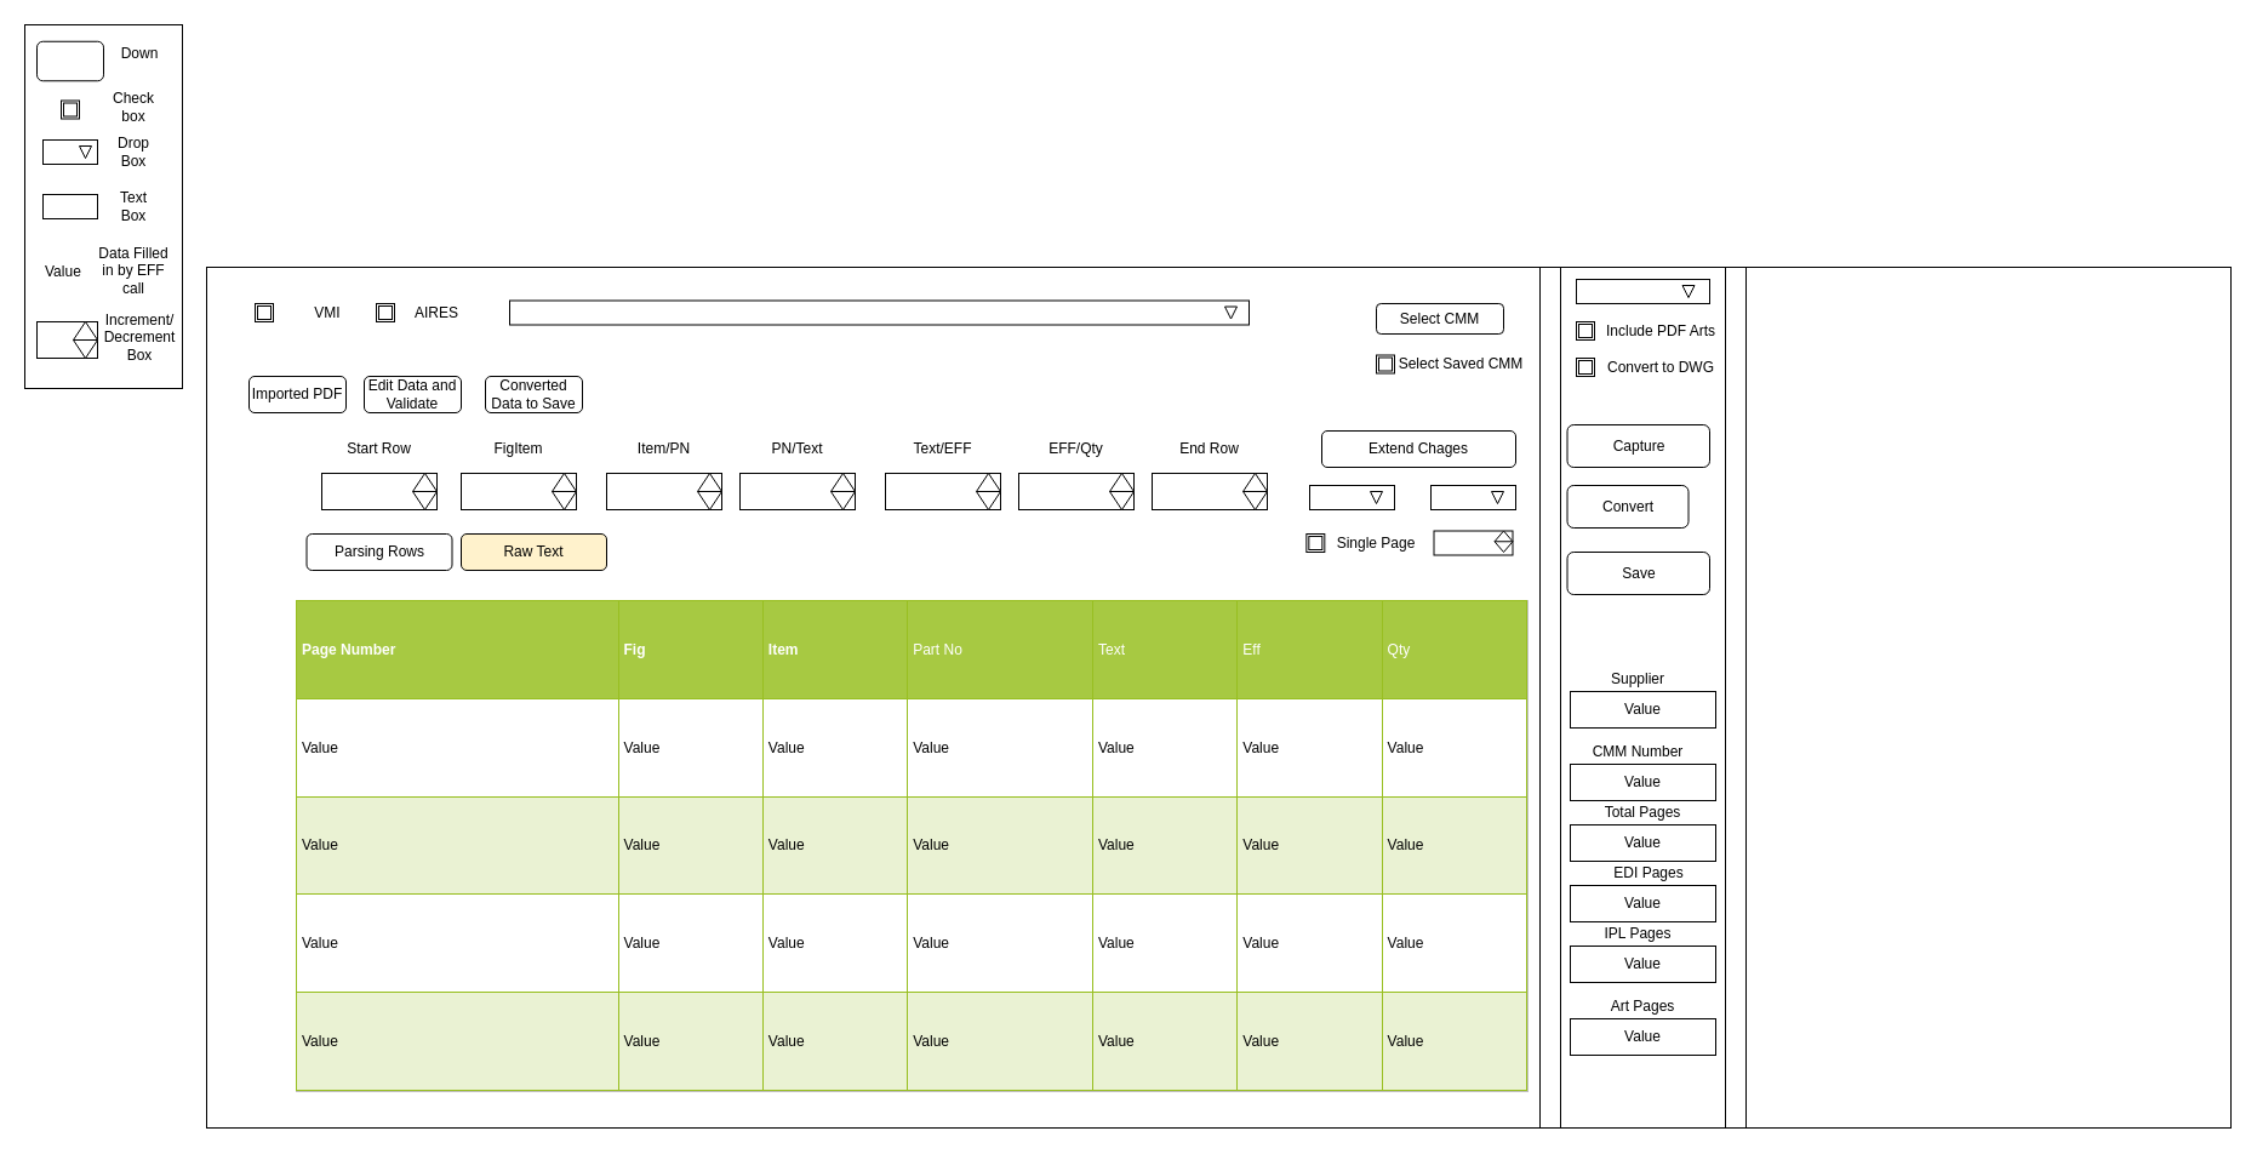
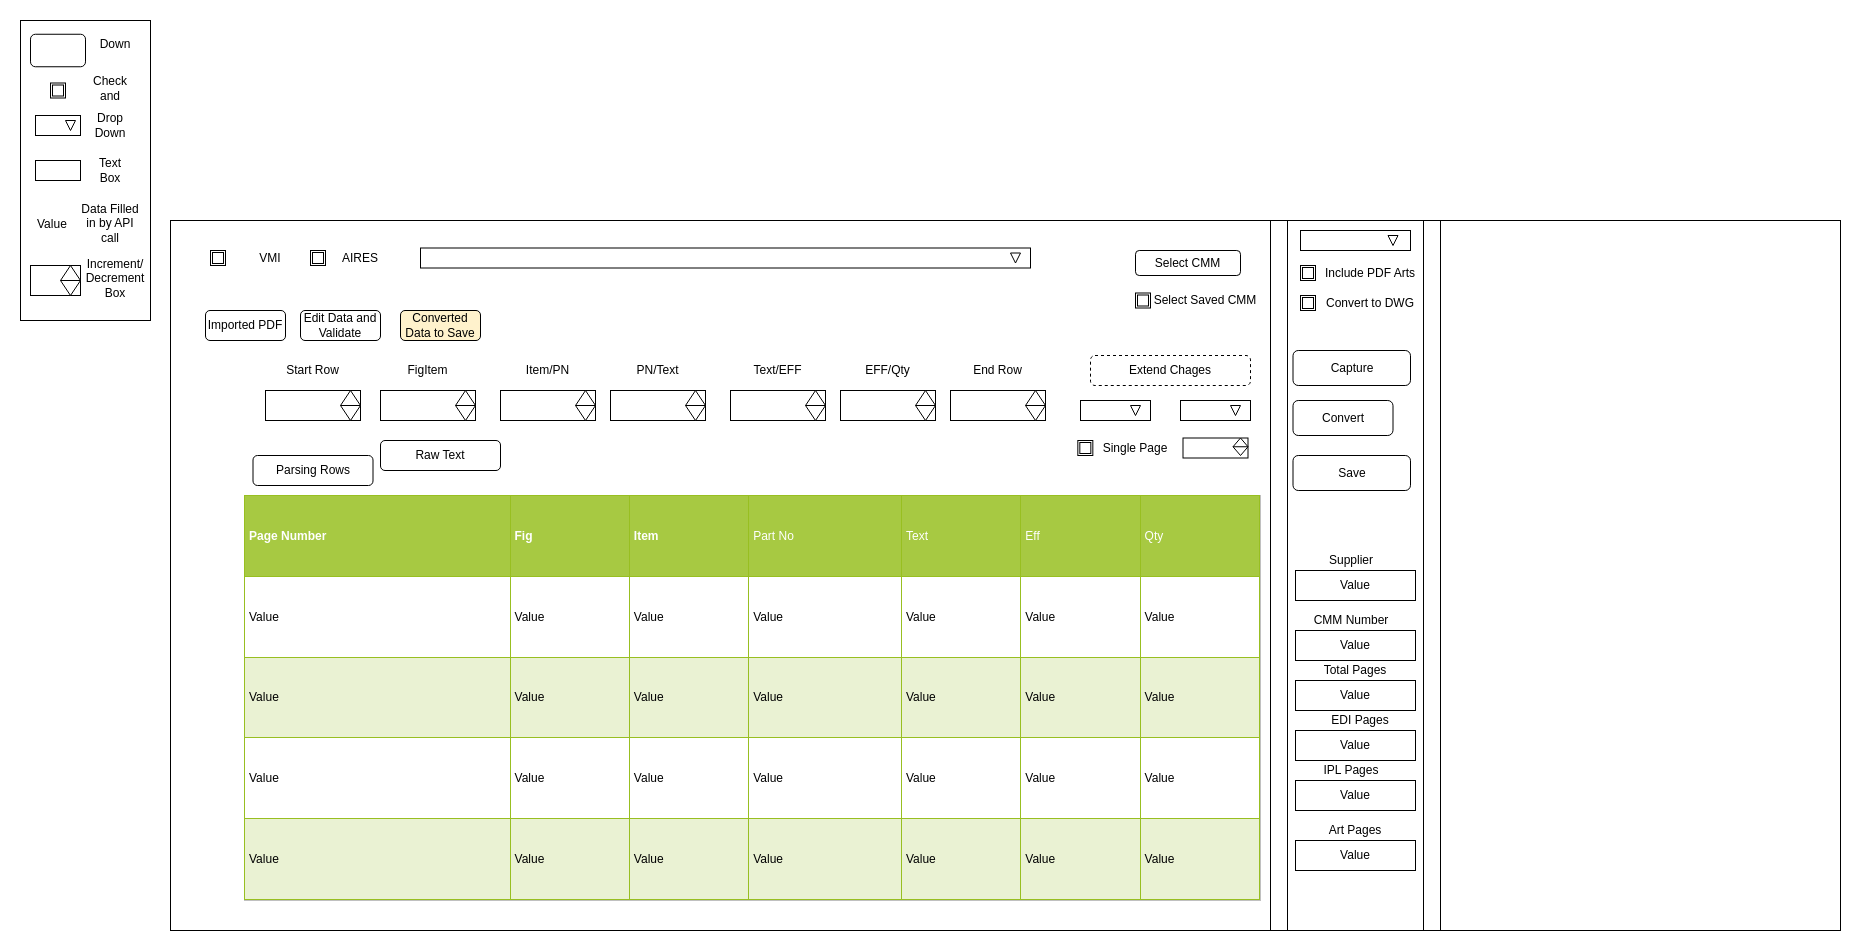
  <mxCell id="0" />
  <mxCell id="1" parent="0" />
  <mxCell id="2" value="" style="rounded=0;whiteSpace=wrap;html=1;" vertex="1" parent="1"><mxGeometry x="20" y="20" width="130" height="300" as="geometry" /></mxCell>
  <mxCell id="3" value="" style="shape=ext;double=1;whiteSpace=wrap;html=1;aspect=fixed;" vertex="1" parent="1"><mxGeometry x="50" y="82.5" width="15" height="15" as="geometry" /></mxCell>
  <mxCell id="4" value="" style="html=1;whiteSpace=wrap;container=1;recursiveResize=0;collapsible=0;align=left;" vertex="1" parent="1"><mxGeometry x="35" y="115" width="45" height="20" as="geometry" /></mxCell>
  <mxCell id="5" value="" style="triangle;html=1;whiteSpace=wrap;rotation=90;" vertex="1" parent="4"><mxGeometry x="30" y="5" width="10" height="10" as="geometry" /></mxCell>
- <mxCell id="6" value="Check box" style="text;html=1;strokeColor=none;fillColor=none;align=center;verticalAlign=middle;whiteSpace=wrap;rounded=0;" vertex="1" parent="1"><mxGeometry x="90" y="77.5" width="40" height="20" as="geometry" /></mxCell>
- <mxCell id="7" value="Drop Box" style="text;html=1;strokeColor=none;fillColor=none;align=center;verticalAlign=middle;whiteSpace=wrap;rounded=0;" vertex="1" parent="1"><mxGeometry x="90" y="115" width="40" height="20" as="geometry" /></mxCell>
+ <mxCell id="6" value="Check and" style="text;html=1;strokeColor=none;fillColor=none;align=center;verticalAlign=middle;whiteSpace=wrap;rounded=0;" vertex="1" parent="1"><mxGeometry x="90" y="77.5" width="40" height="20" as="geometry" /></mxCell>
+ <mxCell id="7" value="Drop Down" style="text;html=1;strokeColor=none;fillColor=none;align=center;verticalAlign=middle;whiteSpace=wrap;rounded=0;" vertex="1" parent="1"><mxGeometry x="90" y="115" width="40" height="20" as="geometry" /></mxCell>
  <mxCell id="8" value="" style="rounded=0;whiteSpace=wrap;html=1;" vertex="1" parent="1"><mxGeometry x="35" y="160" width="45" height="20" as="geometry" /></mxCell>
  <mxCell id="9" value="Text Box" style="text;html=1;strokeColor=none;fillColor=none;align=center;verticalAlign=middle;whiteSpace=wrap;rounded=0;" vertex="1" parent="1"><mxGeometry x="90" y="160" width="40" height="20" as="geometry" /></mxCell>
  <mxCell id="10" value="Value" style="text;html=1;" vertex="1" parent="1"><mxGeometry x="35" y="210" width="60" height="30" as="geometry" /></mxCell>
- <mxCell id="11" value="Data Filled in by EFF call" style="text;html=1;strokeColor=none;fillColor=none;align=center;verticalAlign=middle;whiteSpace=wrap;rounded=0;" vertex="1" parent="1"><mxGeometry x="80" y="212.67" width="60" height="20" as="geometry" /></mxCell>
+ <mxCell id="11" value="Data Filled in by API call" style="text;html=1;strokeColor=none;fillColor=none;align=center;verticalAlign=middle;whiteSpace=wrap;rounded=0;" vertex="1" parent="1"><mxGeometry x="80" y="212.67" width="60" height="20" as="geometry" /></mxCell>
  <mxCell id="12" value="" style="rounded=1;whiteSpace=wrap;html=1;" vertex="1" parent="1"><mxGeometry x="30" y="33.75" width="55" height="32.5" as="geometry" /></mxCell>
  <mxCell id="13" value="Down" style="text;html=1;strokeColor=none;fillColor=none;align=center;verticalAlign=middle;whiteSpace=wrap;rounded=0;" vertex="1" parent="1"><mxGeometry x="95" y="33.75" width="40" height="20" as="geometry" /></mxCell>
  <mxCell id="14" value="" style="rounded=0;whiteSpace=wrap;html=1;" vertex="1" parent="1"><mxGeometry x="170" y="220" width="1670" height="710" as="geometry" /></mxCell>
  <mxCell id="15" value="" style="shape=ext;double=1;whiteSpace=wrap;html=1;aspect=fixed;" vertex="1" parent="1"><mxGeometry x="210" y="250" width="15" height="15" as="geometry" /></mxCell>
  <mxCell id="16" value="" style="shape=ext;double=1;whiteSpace=wrap;html=1;aspect=fixed;" vertex="1" parent="1"><mxGeometry x="310" y="250" width="15" height="15" as="geometry" /></mxCell>
  <mxCell id="17" value="VMI" style="text;html=1;strokeColor=none;fillColor=none;align=center;verticalAlign=middle;whiteSpace=wrap;rounded=0;" vertex="1" parent="1"><mxGeometry x="250" y="247.5" width="40" height="20" as="geometry" /></mxCell>
  <mxCell id="18" value="AIRES" style="text;html=1;strokeColor=none;fillColor=none;align=center;verticalAlign=middle;whiteSpace=wrap;rounded=0;" vertex="1" parent="1"><mxGeometry x="340" y="247.5" width="40" height="20" as="geometry" /></mxCell>
  <mxCell id="19" value="" style="html=1;whiteSpace=wrap;container=1;recursiveResize=0;collapsible=0;align=left;" vertex="1" parent="1"><mxGeometry x="420" y="247.5" width="610" height="20" as="geometry" /></mxCell>
  <mxCell id="20" value="" style="triangle;html=1;whiteSpace=wrap;rotation=90;" vertex="1" parent="19"><mxGeometry x="590" y="5" width="10" height="10" as="geometry" /></mxCell>
  <mxCell id="21" value="Imported PDF" style="rounded=1;whiteSpace=wrap;html=1;" vertex="1" parent="1"><mxGeometry x="205" y="310" width="80" height="30" as="geometry" /></mxCell>
  <mxCell id="22" value="Edit Data and Validate" style="rounded=1;whiteSpace=wrap;html=1;" vertex="1" parent="1"><mxGeometry x="300" y="310" width="80" height="30" as="geometry" /></mxCell>
- <mxCell id="23" value="Converted Data to Save" style="rounded=1;whiteSpace=wrap;html=1;" vertex="1" parent="1"><mxGeometry x="400" y="310" width="80" height="30" as="geometry" /></mxCell>
+ <mxCell id="23" value="Converted Data to Save" style="rounded=1;whiteSpace=wrap;html=1;fillColor=#fff2cc;" vertex="1" parent="1"><mxGeometry x="400" y="310" width="80" height="30" as="geometry" /></mxCell>
  <mxCell id="24" value="" style="rounded=0;whiteSpace=wrap;html=1;" vertex="1" parent="1"><mxGeometry x="265" y="390" width="95" height="30" as="geometry" /></mxCell>
  <mxCell id="25" value="" style="shape=sortShape;perimeter=rhombusPerimeter;whiteSpace=wrap;html=1;" vertex="1" parent="1"><mxGeometry x="340" y="390" width="20" height="30" as="geometry" /></mxCell>
  <mxCell id="26" value="" style="rounded=0;whiteSpace=wrap;html=1;" vertex="1" parent="1"><mxGeometry x="30" y="265" width="50" height="30" as="geometry" /></mxCell>
  <mxCell id="27" value="" style="shape=sortShape;perimeter=rhombusPerimeter;whiteSpace=wrap;html=1;" vertex="1" parent="1"><mxGeometry x="60" y="265" width="20" height="30" as="geometry" /></mxCell>
  <mxCell id="28" value="Increment/ Decrement &lt;br&gt;Box" style="text;html=1;strokeColor=none;fillColor=none;align=center;verticalAlign=middle;whiteSpace=wrap;rounded=0;" vertex="1" parent="1"><mxGeometry x="90" y="247.5" width="50" height="60" as="geometry" /></mxCell>
  <mxCell id="29" value="Start Row" style="text;html=1;strokeColor=none;fillColor=none;align=center;verticalAlign=middle;whiteSpace=wrap;rounded=0;" vertex="1" parent="1"><mxGeometry x="276.25" y="360" width="72.5" height="20" as="geometry" /></mxCell>
  <mxCell id="30" value="" style="rounded=0;whiteSpace=wrap;html=1;" vertex="1" parent="1"><mxGeometry x="380" y="390" width="95" height="30" as="geometry" /></mxCell>
  <mxCell id="31" value="" style="shape=sortShape;perimeter=rhombusPerimeter;whiteSpace=wrap;html=1;" vertex="1" parent="1"><mxGeometry x="455" y="390" width="20" height="30" as="geometry" /></mxCell>
  <mxCell id="32" value="FigItem" style="text;html=1;strokeColor=none;fillColor=none;align=center;verticalAlign=middle;whiteSpace=wrap;rounded=0;" vertex="1" parent="1"><mxGeometry x="391.25" y="360" width="72.5" height="20" as="geometry" /></mxCell>
  <mxCell id="33" value="" style="rounded=0;whiteSpace=wrap;html=1;" vertex="1" parent="1"><mxGeometry x="500" y="390" width="95" height="30" as="geometry" /></mxCell>
  <mxCell id="34" value="" style="shape=sortShape;perimeter=rhombusPerimeter;whiteSpace=wrap;html=1;" vertex="1" parent="1"><mxGeometry x="575" y="390" width="20" height="30" as="geometry" /></mxCell>
  <mxCell id="35" value="Item/PN" style="text;html=1;strokeColor=none;fillColor=none;align=center;verticalAlign=middle;whiteSpace=wrap;rounded=0;" vertex="1" parent="1"><mxGeometry x="511.25" y="360" width="72.5" height="20" as="geometry" /></mxCell>
  <mxCell id="36" value="" style="rounded=0;whiteSpace=wrap;html=1;" vertex="1" parent="1"><mxGeometry x="610" y="390" width="95" height="30" as="geometry" /></mxCell>
  <mxCell id="37" value="" style="shape=sortShape;perimeter=rhombusPerimeter;whiteSpace=wrap;html=1;" vertex="1" parent="1"><mxGeometry x="685" y="390" width="20" height="30" as="geometry" /></mxCell>
  <mxCell id="38" value="PN/Text" style="text;html=1;strokeColor=none;fillColor=none;align=center;verticalAlign=middle;whiteSpace=wrap;rounded=0;" vertex="1" parent="1"><mxGeometry x="621.25" y="360" width="72.5" height="20" as="geometry" /></mxCell>
  <mxCell id="39" value="" style="rounded=0;whiteSpace=wrap;html=1;" vertex="1" parent="1"><mxGeometry x="730" y="390" width="95" height="30" as="geometry" /></mxCell>
  <mxCell id="40" value="" style="shape=sortShape;perimeter=rhombusPerimeter;whiteSpace=wrap;html=1;" vertex="1" parent="1"><mxGeometry x="805" y="390" width="20" height="30" as="geometry" /></mxCell>
  <mxCell id="41" value="Text/EFF" style="text;html=1;strokeColor=none;fillColor=none;align=center;verticalAlign=middle;whiteSpace=wrap;rounded=0;" vertex="1" parent="1"><mxGeometry x="741.25" y="360" width="72.5" height="20" as="geometry" /></mxCell>
  <mxCell id="42" value="" style="rounded=0;whiteSpace=wrap;html=1;" vertex="1" parent="1"><mxGeometry x="840" y="390" width="95" height="30" as="geometry" /></mxCell>
  <mxCell id="43" value="" style="shape=sortShape;perimeter=rhombusPerimeter;whiteSpace=wrap;html=1;" vertex="1" parent="1"><mxGeometry x="915" y="390" width="20" height="30" as="geometry" /></mxCell>
  <mxCell id="44" value="EFF/Qty" style="text;html=1;strokeColor=none;fillColor=none;align=center;verticalAlign=middle;whiteSpace=wrap;rounded=0;" vertex="1" parent="1"><mxGeometry x="851.25" y="360" width="72.5" height="20" as="geometry" /></mxCell>
  <mxCell id="45" value="" style="rounded=0;whiteSpace=wrap;html=1;" vertex="1" parent="1"><mxGeometry x="950" y="390" width="95" height="30" as="geometry" /></mxCell>
  <mxCell id="46" value="" style="shape=sortShape;perimeter=rhombusPerimeter;whiteSpace=wrap;html=1;" vertex="1" parent="1"><mxGeometry x="1025" y="390" width="20" height="30" as="geometry" /></mxCell>
  <mxCell id="47" value="End Row" style="text;html=1;strokeColor=none;fillColor=none;align=center;verticalAlign=middle;whiteSpace=wrap;rounded=0;" vertex="1" parent="1"><mxGeometry x="961.25" y="360" width="72.5" height="20" as="geometry" /></mxCell>
  <mxCell id="48" value="" style="html=1;whiteSpace=wrap;container=1;recursiveResize=0;collapsible=0;align=left;" vertex="1" parent="1"><mxGeometry x="1080" y="400" width="70" height="20" as="geometry" /></mxCell>
  <mxCell id="49" value="" style="triangle;html=1;whiteSpace=wrap;rotation=90;" vertex="1" parent="48"><mxGeometry x="50" y="5" width="10" height="10" as="geometry" /></mxCell>
  <mxCell id="50" value="" style="html=1;whiteSpace=wrap;container=1;recursiveResize=0;collapsible=0;align=left;" vertex="1" parent="1"><mxGeometry x="1180" y="400" width="70" height="20" as="geometry" /></mxCell>
  <mxCell id="51" value="" style="triangle;html=1;whiteSpace=wrap;rotation=90;" vertex="1" parent="50"><mxGeometry x="50" y="5" width="10" height="10" as="geometry" /></mxCell>
  <mxCell id="52" value="" style="shape=ext;double=1;whiteSpace=wrap;html=1;aspect=fixed;" vertex="1" parent="1"><mxGeometry x="1077.33" y="440" width="15" height="15" as="geometry" /></mxCell>
  <mxCell id="53" value="Single Page" style="text;html=1;strokeColor=none;fillColor=none;align=center;verticalAlign=middle;whiteSpace=wrap;rounded=0;" vertex="1" parent="1"><mxGeometry x="1100" y="437.5" width="70" height="20" as="geometry" /></mxCell>
  <mxCell id="54" value="" style="rounded=0;whiteSpace=wrap;html=1;" vertex="1" parent="1"><mxGeometry x="1182.5" y="437.5" width="65" height="20" as="geometry" /></mxCell>
  <mxCell id="55" value="" style="shape=sortShape;perimeter=rhombusPerimeter;whiteSpace=wrap;html=1;" vertex="1" parent="1"><mxGeometry x="1232.5" y="437.5" width="15" height="17.5" as="geometry" /></mxCell>
- <mxCell id="56" value="Extend Chages" style="rounded=1;whiteSpace=wrap;html=1;" vertex="1" parent="1"><mxGeometry x="1090" y="355" width="160" height="30" as="geometry" /></mxCell>
+ <mxCell id="56" value="Extend Chages" style="rounded=1;whiteSpace=wrap;html=1;dashed=1;" vertex="1" parent="1"><mxGeometry x="1090" y="355" width="160" height="30" as="geometry" /></mxCell>
  <mxCell id="57" value="&lt;table border=&quot;1&quot; width=&quot;100%&quot; cellpadding=&quot;4&quot; style=&quot;width: 100% ; height: 100% ; border-collapse: collapse&quot;&gt;&lt;tbody&gt;&lt;tr style=&quot;background-color: #a7c942 ; color: #ffffff ; border: 1px solid #98bf21&quot;&gt;&lt;th align=&quot;left&quot;&gt;Page Number&lt;/th&gt;&lt;th align=&quot;left&quot;&gt;Fig&lt;/th&gt;&lt;th align=&quot;left&quot;&gt;Item&lt;/th&gt;&lt;td&gt;Part No&lt;/td&gt;&lt;td&gt;Text&lt;/td&gt;&lt;td&gt;Eff&lt;/td&gt;&lt;td&gt;Qty&lt;/td&gt;&lt;/tr&gt;&lt;tr style=&quot;border: 1px solid #98bf21&quot;&gt;&lt;td&gt;Value&lt;/td&gt;&lt;td&gt;Value&lt;/td&gt;&lt;td&gt;Value&lt;/td&gt;&lt;td&gt;Value&lt;br&gt;&lt;/td&gt;&lt;td&gt;Value&lt;br&gt;&lt;/td&gt;&lt;td&gt;Value&lt;br&gt;&lt;/td&gt;&lt;td&gt;Value&lt;br&gt;&lt;/td&gt;&lt;/tr&gt;&lt;tr style=&quot;background-color: #eaf2d3 ; border: 1px solid #98bf21&quot;&gt;&lt;td&gt;Value&lt;/td&gt;&lt;td&gt;Value&lt;/td&gt;&lt;td&gt;Value&lt;/td&gt;&lt;td&gt;Value&lt;br&gt;&lt;/td&gt;&lt;td&gt;Value&lt;br&gt;&lt;/td&gt;&lt;td&gt;Value&lt;br&gt;&lt;/td&gt;&lt;td&gt;Value&lt;br&gt;&lt;/td&gt;&lt;/tr&gt;&lt;tr style=&quot;border: 1px solid #98bf21&quot;&gt;&lt;td&gt;Value&lt;br&gt;&lt;/td&gt;&lt;td&gt;Value&lt;/td&gt;&lt;td&gt;Value&lt;br&gt;&lt;/td&gt;&lt;td&gt;Value&lt;br&gt;&lt;/td&gt;&lt;td&gt;Value&lt;br&gt;&lt;/td&gt;&lt;td&gt;Value&lt;br&gt;&lt;/td&gt;&lt;td&gt;Value&lt;br&gt;&lt;/td&gt;&lt;/tr&gt;&lt;tr style=&quot;background-color: #eaf2d3 ; border: 1px solid #98bf21&quot;&gt;&lt;td&gt;Value&lt;br&gt;&lt;/td&gt;&lt;td&gt;Value&lt;br&gt;&lt;/td&gt;&lt;td&gt;Value&lt;br&gt;&lt;/td&gt;&lt;td&gt;Value&lt;br&gt;&lt;/td&gt;&lt;td&gt;Value&lt;br&gt;&lt;/td&gt;&lt;td&gt;Value&lt;br&gt;&lt;/td&gt;&lt;td&gt;Value&lt;br&gt;&lt;/td&gt;&lt;/tr&gt;&lt;/tbody&gt;&lt;/table&gt;" style="text;html=1;strokeColor=#c0c0c0;fillColor=#ffffff;overflow=fill;rounded=0;" vertex="1" parent="1"><mxGeometry x="244" y="495" width="1016" height="405" as="geometry" /></mxCell>
  <mxCell id="58" value="" style="shape=process;whiteSpace=wrap;html=1;backgroundOutline=1;" vertex="1" parent="1"><mxGeometry x="1270" y="220" width="170" height="710" as="geometry" /></mxCell>
  <mxCell id="59" value="Capture" style="rounded=1;whiteSpace=wrap;html=1;" vertex="1" parent="1"><mxGeometry x="1292.5" y="350" width="117.5" height="35" as="geometry" /></mxCell>
  <mxCell id="60" value="Convert" style="rounded=1;whiteSpace=wrap;html=1;" vertex="1" parent="1"><mxGeometry x="1292.5" y="400" width="100" height="35" as="geometry" /></mxCell>
  <mxCell id="61" value="Save" style="rounded=1;whiteSpace=wrap;html=1;" vertex="1" parent="1"><mxGeometry x="1292.5" y="455" width="117.5" height="35" as="geometry" /></mxCell>
  <mxCell id="62" value="" style="shape=ext;double=1;whiteSpace=wrap;html=1;aspect=fixed;" vertex="1" parent="1"><mxGeometry x="1300" y="265" width="15" height="15" as="geometry" /></mxCell>
  <mxCell id="63" value="" style="shape=ext;double=1;whiteSpace=wrap;html=1;aspect=fixed;" vertex="1" parent="1"><mxGeometry x="1300" y="295" width="15" height="15" as="geometry" /></mxCell>
  <mxCell id="64" value="Include PDF Arts" style="text;html=1;strokeColor=none;fillColor=none;align=center;verticalAlign=middle;whiteSpace=wrap;rounded=0;" vertex="1" parent="1"><mxGeometry x="1320" y="262.5" width="100" height="20" as="geometry" /></mxCell>
  <mxCell id="65" value="Convert to DWG" style="text;html=1;strokeColor=none;fillColor=none;align=center;verticalAlign=middle;whiteSpace=wrap;rounded=0;" vertex="1" parent="1"><mxGeometry x="1320" y="292.5" width="100" height="20" as="geometry" /></mxCell>
  <mxCell id="66" value="" style="html=1;whiteSpace=wrap;container=1;recursiveResize=0;collapsible=0;align=left;" vertex="1" parent="1"><mxGeometry x="1300" y="230" width="110" height="20" as="geometry" /></mxCell>
  <mxCell id="67" value="" style="triangle;html=1;whiteSpace=wrap;rotation=90;" vertex="1" parent="66"><mxGeometry x="87.5" y="5" width="10" height="10" as="geometry" /></mxCell>
  <mxCell id="68" value="" style="shape=ext;double=1;whiteSpace=wrap;html=1;aspect=fixed;" vertex="1" parent="1"><mxGeometry x="1135" y="292.5" width="15" height="15" as="geometry" /></mxCell>
  <mxCell id="69" value="Select Saved CMM" style="text;html=1;strokeColor=none;fillColor=none;align=center;verticalAlign=middle;whiteSpace=wrap;rounded=0;" vertex="1" parent="1"><mxGeometry x="1150" y="290" width="110" height="20" as="geometry" /></mxCell>
  <mxCell id="70" value="Select CMM" style="rounded=1;whiteSpace=wrap;html=1;" vertex="1" parent="1"><mxGeometry x="1135" y="250" width="105" height="25" as="geometry" /></mxCell>
  <mxCell id="71" value="Supplier" style="text;html=1;strokeColor=none;fillColor=none;align=center;verticalAlign=middle;whiteSpace=wrap;rounded=0;" vertex="1" parent="1"><mxGeometry x="1301.25" y="550" width="100" height="20" as="geometry" /></mxCell>
  <mxCell id="72" value="CMM Number" style="text;html=1;strokeColor=none;fillColor=none;align=center;verticalAlign=middle;whiteSpace=wrap;rounded=0;" vertex="1" parent="1"><mxGeometry x="1301.25" y="610" width="100" height="20" as="geometry" /></mxCell>
  <mxCell id="73" value="Total Pages" style="text;html=1;strokeColor=none;fillColor=none;align=center;verticalAlign=middle;whiteSpace=wrap;rounded=0;" vertex="1" parent="1"><mxGeometry x="1305" y="660" width="100" height="20" as="geometry" /></mxCell>
  <mxCell id="74" value="EDI Pages" style="text;html=1;strokeColor=none;fillColor=none;align=center;verticalAlign=middle;whiteSpace=wrap;rounded=0;" vertex="1" parent="1"><mxGeometry x="1310" y="710" width="100" height="20" as="geometry" /></mxCell>
  <mxCell id="75" value="IPL Pages" style="text;html=1;strokeColor=none;fillColor=none;align=center;verticalAlign=middle;whiteSpace=wrap;rounded=0;" vertex="1" parent="1"><mxGeometry x="1301.25" y="760" width="100" height="20" as="geometry" /></mxCell>
  <mxCell id="76" value="Art Pages" style="text;html=1;strokeColor=none;fillColor=none;align=center;verticalAlign=middle;whiteSpace=wrap;rounded=0;" vertex="1" parent="1"><mxGeometry x="1305" y="820" width="100" height="20" as="geometry" /></mxCell>
  <mxCell id="77" value="Value" style="rounded=0;whiteSpace=wrap;html=1;" vertex="1" parent="1"><mxGeometry x="1295" y="570" width="120" height="30" as="geometry" /></mxCell>
  <mxCell id="78" value="Value" style="rounded=0;whiteSpace=wrap;html=1;" vertex="1" parent="1"><mxGeometry x="1295" y="630" width="120" height="30" as="geometry" /></mxCell>
  <mxCell id="79" value="Value" style="rounded=0;whiteSpace=wrap;html=1;" vertex="1" parent="1"><mxGeometry x="1295" y="680" width="120" height="30" as="geometry" /></mxCell>
  <mxCell id="80" value="Value" style="rounded=0;whiteSpace=wrap;html=1;" vertex="1" parent="1"><mxGeometry x="1295" y="730" width="120" height="30" as="geometry" /></mxCell>
  <mxCell id="81" value="Value" style="rounded=0;whiteSpace=wrap;html=1;" vertex="1" parent="1"><mxGeometry x="1295" y="780" width="120" height="30" as="geometry" /></mxCell>
  <mxCell id="82" value="Value" style="rounded=0;whiteSpace=wrap;html=1;" vertex="1" parent="1"><mxGeometry x="1295" y="840" width="120" height="30" as="geometry" /></mxCell>
- <mxCell id="83" value="Parsing Rows" style="rounded=1;whiteSpace=wrap;html=1;" vertex="1" parent="1"><mxGeometry x="252.5" y="440" width="120" height="30" as="geometry" /></mxCell>
- <mxCell id="84" value="Raw Text" style="rounded=1;whiteSpace=wrap;html=1;fillColor=#fff2cc;" vertex="1" parent="1"><mxGeometry x="380" y="440" width="120" height="30" as="geometry" /></mxCell>
+ <mxCell id="83" value="Parsing Rows" style="rounded=1;whiteSpace=wrap;html=1;" vertex="1" parent="1"><mxGeometry x="252.5" y="455" width="120" height="30" as="geometry" /></mxCell>
+ <mxCell id="84" value="Raw Text" style="rounded=1;whiteSpace=wrap;html=1;" vertex="1" parent="1"><mxGeometry x="380" y="440" width="120" height="30" as="geometry" /></mxCell>
